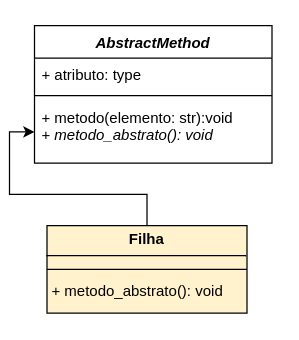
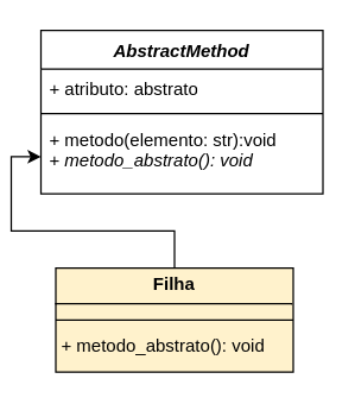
  <mxCell id="0" />
  <mxCell id="1" parent="0" />
  <mxCell id="2" value="&lt;i&gt;AbstractMethod&lt;/i&gt;" style="swimlane;fontStyle=1;align=center;verticalAlign=top;childLayout=stackLayout;horizontal=1;startSize=26;horizontalStack=0;resizeParent=1;resizeParentMax=0;resizeLast=0;collapsible=1;marginBottom=0;whiteSpace=wrap;html=1;" vertex="1" parent="1"><mxGeometry x="20" y="20" width="190" height="110" as="geometry" /></mxCell>
- <mxCell id="3" value="+ atributo: type" style="text;strokeColor=none;fillColor=none;align=left;verticalAlign=top;spacingLeft=4;spacingRight=4;overflow=hidden;rotatable=0;points=[[0,0.5],[1,0.5]];portConstraint=eastwest;whiteSpace=wrap;html=1;" vertex="1" parent="2"><mxGeometry y="26" width="190" height="26" as="geometry" /></mxCell>
+ <mxCell id="3" value="+ atributo: abstrato" style="text;strokeColor=none;fillColor=none;align=left;verticalAlign=top;spacingLeft=4;spacingRight=4;overflow=hidden;rotatable=0;points=[[0,0.5],[1,0.5]];portConstraint=eastwest;whiteSpace=wrap;html=1;" vertex="1" parent="2"><mxGeometry y="26" width="190" height="26" as="geometry" /></mxCell>
  <mxCell id="4" value="" style="line;strokeWidth=1;fillColor=none;align=left;verticalAlign=middle;spacingTop=-1;spacingLeft=3;spacingRight=3;rotatable=0;labelPosition=right;points=[];portConstraint=eastwest;strokeColor=inherit;" vertex="1" parent="2"><mxGeometry y="52" width="190" height="8" as="geometry" /></mxCell>
  <mxCell id="5" value="+ metodo(elemento: str):void&lt;div&gt;+&lt;i style=&quot;&quot;&gt;&lt;b&gt;&amp;nbsp;&lt;/b&gt;metodo_abstrato(): void&lt;/i&gt;&lt;/div&gt;" style="text;strokeColor=none;fillColor=none;align=left;verticalAlign=top;spacingLeft=4;spacingRight=4;overflow=hidden;rotatable=0;points=[[0,0.5],[1,0.5]];portConstraint=eastwest;whiteSpace=wrap;html=1;" vertex="1" parent="2"><mxGeometry y="60" width="190" height="50" as="geometry" /></mxCell>
  <mxCell id="6" value="&lt;p style=&quot;margin:0px;margin-top:4px;text-align:center;&quot;&gt;&lt;b&gt;Filha&lt;/b&gt;&lt;/p&gt;&lt;hr size=&quot;1&quot; style=&quot;border-style:solid;&quot;&gt;&lt;p style=&quot;margin:0px;margin-left:4px;&quot;&gt;&lt;br&gt;&lt;/p&gt;&lt;p style=&quot;margin:0px;margin-left:4px;&quot;&gt;+ metodo_abstrato(): void&lt;/p&gt;" style="verticalAlign=top;align=left;overflow=fill;html=1;whiteSpace=wrap;fillColor=#fff2cc;" vertex="1" parent="1"><mxGeometry x="30" y="180" width="160" height="70" as="geometry" /></mxCell>
  <mxCell id="7" value="" style="line;strokeWidth=1;fillColor=none;align=left;verticalAlign=middle;spacingTop=-1;spacingLeft=3;spacingRight=3;rotatable=0;labelPosition=right;points=[];portConstraint=eastwest;strokeColor=inherit;" vertex="1" parent="1"><mxGeometry x="30" y="211" width="160" height="8" as="geometry" /></mxCell>
  <mxCell id="8" style="edgeStyle=orthogonalEdgeStyle;rounded=0;orthogonalLoop=1;jettySize=auto;html=1;exitX=0.5;exitY=0;exitDx=0;exitDy=0;" edge="1" parent="1" source="6" target="5"><mxGeometry relative="1" as="geometry" /></mxCell>
